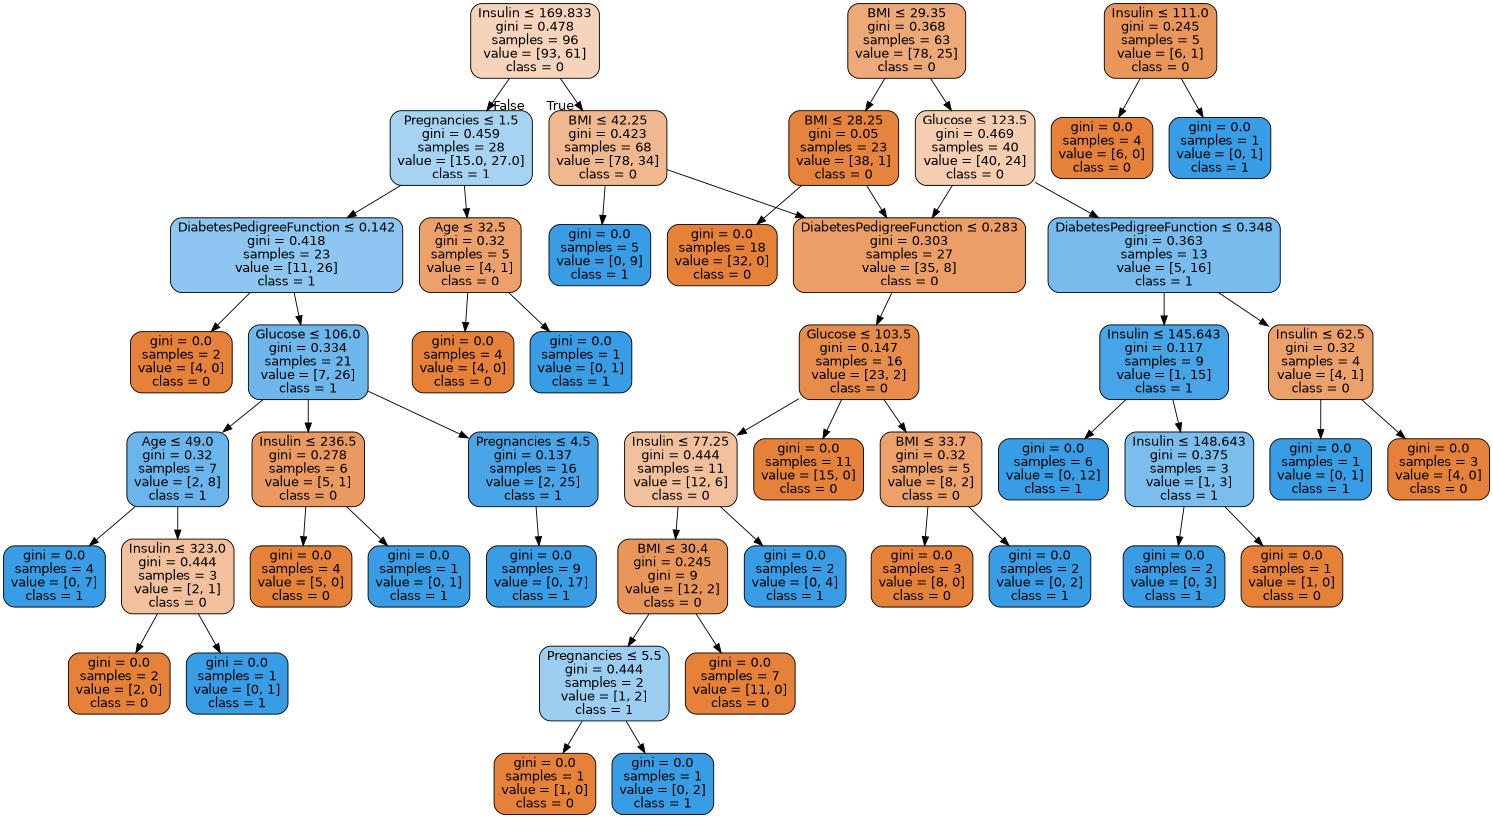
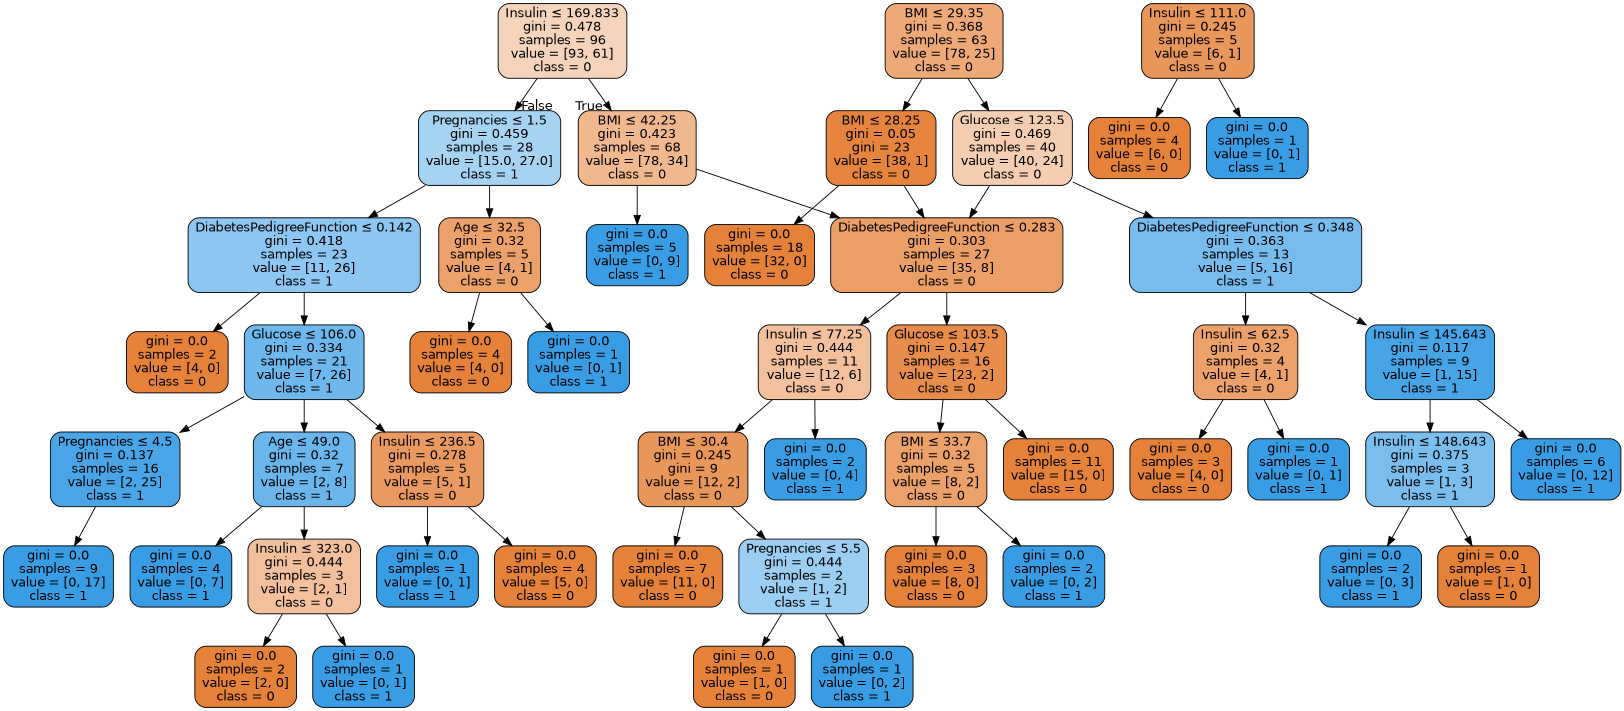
  digraph {
    node [color=black fillcolor="#399de5" fontname=helvetica shape=box style="filled, rounded"]
    edge [fontname=helvetica]
    n1 [fillcolor="#f6d4bb" label=<Insulin &le; 169.833<br/>gini = 0.478<br/>samples = 96<br/>value = [93, 61]<br/>class = 0>]
    n2 [fillcolor="#f0b88f" label=<BMI &le; 42.25<br/>gini = 0.423<br/>samples = 68<br/>value = [78, 34]<br/>class = 0>]
    n3 [fillcolor="#a7d3f3" label=<Pregnancies &le; 1.5<br/>gini = 0.459<br/>samples = 28<br/>value = [15.0, 27.0]<br/>class = 1>]
    n4 [label=<gini = 0.0<br/>samples = 5<br/>value = [0, 9]<br/>class = 1>]
    n5 [fillcolor="#eb9e66" label=<DiabetesPedigreeFunction &le; 0.283<br/>gini = 0.303<br/>samples = 27<br/>value = [35, 8]<br/>class = 0>]
    n6 [fillcolor="#eca06a" label=<Age &le; 32.5<br/>gini = 0.32<br/>samples = 5<br/>value = [4, 1]<br/>class = 0>]
    n7 [fillcolor="#8dc6f0" label=<DiabetesPedigreeFunction &le; 0.142<br/>gini = 0.418<br/>samples = 23<br/>value = [11, 26]<br/>class = 1>]
    n8 [fillcolor="#eda978" label=<BMI &le; 29.35<br/>gini = 0.368<br/>samples = 63<br/>value = [78, 25]<br/>class = 0>]
-   n9 [fillcolor="#e6843e" label=<BMI &le; 28.25<br/>gini = 0.05<br/>samples = 23<br/>value = [38, 1]<br/>class = 0>]
+   n9 [fillcolor="#e6843e" label=<BMI &le; 28.25<br/>gini = 0.05<br/>gini = 23<br/>value = [38, 1]<br/>class = 0>]
    n10 [fillcolor="#f5cdb0" label=<Glucose &le; 123.5<br/>gini = 0.469<br/>samples = 40<br/>value = [40, 24]<br/>class = 0>]
    n11 [fillcolor="#e58139" label=<gini = 0.0<br/>samples = 18<br/>value = [32, 0]<br/>class = 0>]
    n12 [fillcolor="#77bced" label=<DiabetesPedigreeFunction &le; 0.348<br/>gini = 0.363<br/>samples = 13<br/>value = [5, 16]<br/>class = 1>]
    n13 [fillcolor="#e9965a" label=<Insulin &le; 111.0<br/>gini = 0.245<br/>samples = 5<br/>value = [6, 1]<br/>class = 0>]
    n14 [fillcolor="#e58139" label=<gini = 0.0<br/>samples = 4<br/>value = [6, 0]<br/>class = 0>]
    n15 [label=<gini = 0.0<br/>samples = 1<br/>value = [0, 1]<br/>class = 1>]
    n16 [fillcolor="#f2c09c" label=<Insulin &le; 77.25<br/>gini = 0.444<br/>samples = 11<br/>value = [12, 6]<br/>class = 0>]
    n17 [fillcolor="#e78c4a" label=<Glucose &le; 103.5<br/>gini = 0.147<br/>samples = 16<br/>value = [23, 2]<br/>class = 0>]
    n18 [fillcolor="#eca06a" label=<Insulin &le; 62.5<br/>gini = 0.32<br/>samples = 4<br/>value = [4, 1]<br/>class = 0>]
    n19 [fillcolor="#46a4e7" label=<Insulin &le; 145.643<br/>gini = 0.117<br/>samples = 9<br/>value = [1, 15]<br/>class = 1>]
    n20 [label=<gini = 0.0<br/>samples = 2<br/>value = [0, 4]<br/>class = 1>]
    n21 [fillcolor="#e9965a" label=<BMI &le; 30.4<br/>gini = 0.245<br/>gini = 9<br/>value = [12, 2]<br/>class = 0>]
    n22 [fillcolor="#e58139" label=<gini = 0.0<br/>samples = 11<br/>value = [15, 0]<br/>class = 0>]
    n23 [fillcolor="#eca06a" label=<BMI &le; 33.7<br/>gini = 0.32<br/>samples = 5<br/>value = [8, 2]<br/>class = 0>]
    n24 [fillcolor="#9ccef2" label=<Pregnancies &le; 5.5<br/>gini = 0.444<br/>samples = 2<br/>value = [1, 2]<br/>class = 1>]
    n25 [fillcolor="#e58139" label=<gini = 0.0<br/>samples = 7<br/>value = [11, 0]<br/>class = 0>]
    n26 [fillcolor="#e58139" label=<gini = 0.0<br/>samples = 1<br/>value = [1, 0]<br/>class = 0>]
    n27 [label=<gini = 0.0<br/>samples = 1<br/>value = [0, 2]<br/>class = 1>]
    n28 [label=<gini = 0.0<br/>samples = 2<br/>value = [0, 2]<br/>class = 1>]
    n29 [fillcolor="#e58139" label=<gini = 0.0<br/>samples = 3<br/>value = [8, 0]<br/>class = 0>]
    n30 [label=<gini = 0.0<br/>samples = 1<br/>value = [0, 1]<br/>class = 1>]
    n31 [fillcolor="#e58139" label=<gini = 0.0<br/>samples = 3<br/>value = [4, 0]<br/>class = 0>]
    n32 [label=<gini = 0.0<br/>samples = 6<br/>value = [0, 12]<br/>class = 1>]
    n33 [fillcolor="#7bbeee" label=<Insulin &le; 148.643<br/>gini = 0.375<br/>samples = 3<br/>value = [1, 3]<br/>class = 1>]
    n34 [fillcolor="#e58139" label=<gini = 0.0<br/>samples = 1<br/>value = [1, 0]<br/>class = 0>]
    n35 [label=<gini = 0.0<br/>samples = 2<br/>value = [0, 3]<br/>class = 1>]
    n36 [fillcolor="#e58139" label=<gini = 0.0<br/>samples = 4<br/>value = [4, 0]<br/>class = 0>]
    n37 [label=<gini = 0.0<br/>samples = 1<br/>value = [0, 1]<br/>class = 1>]
    n38 [fillcolor="#e58139" label=<gini = 0.0<br/>samples = 2<br/>value = [4, 0]<br/>class = 0>]
    n39 [fillcolor="#6eb7ec" label=<Glucose &le; 106.0<br/>gini = 0.334<br/>samples = 21<br/>value = [7, 26]<br/>class = 1>]
-   n40 [fillcolor="#ea9a61" label=<Insulin &le; 236.5<br/>gini = 0.278<br/>samples = 6<br/>value = [5, 1]<br/>class = 0>]
+   n40 [fillcolor="#ea9a61" label=<Insulin &le; 236.5<br/>gini = 0.278<br/>samples = 5<br/>value = [5, 1]<br/>class = 0>]
    n41 [fillcolor="#49a5e7" label=<Pregnancies &le; 4.5<br/>gini = 0.137<br/>samples = 16<br/>value = [2, 25]<br/>class = 1>]
    n42 [fillcolor="#6ab6ec" label=<Age &le; 49.0<br/>gini = 0.32<br/>samples = 7<br/>value = [2, 8]<br/>class = 1>]
    n43 [fillcolor="#e58139" label=<gini = 0.0<br/>samples = 4<br/>value = [5, 0]<br/>class = 0>]
    n44 [label=<gini = 0.0<br/>samples = 1<br/>value = [0, 1]<br/>class = 1>]
    n45 [label=<gini = 0.0<br/>samples = 9<br/>value = [0, 17]<br/>class = 1>]
    n46 [label=<gini = 0.0<br/>samples = 4<br/>value = [0, 7]<br/>class = 1>]
    n47 [fillcolor="#f2c09c" label=<Insulin &le; 323.0<br/>gini = 0.444<br/>samples = 3<br/>value = [2, 1]<br/>class = 0>]
    n48 [fillcolor="#e58139" label=<gini = 0.0<br/>samples = 2<br/>value = [2, 0]<br/>class = 0>]
    n49 [label=<gini = 0.0<br/>samples = 1<br/>value = [0, 1]<br/>class = 1>]
    n1 -> n2 [headlabel=True labelangle=45 labeldistance=2.5]
    n1 -> n3 [headlabel=False labelangle=-45 labeldistance=2.5]
    n2 -> n4
    n2 -> n5
    n3 -> n6
    n3 -> n7
-   n17 -> n16
+   n5 -> n16
    n5 -> n17
    n6 -> n36
    n6 -> n37
    n7 -> n38
    n7 -> n39
    n8 -> n9
    n8 -> n10
    n9 -> n5
    n9 -> n11
    n10 -> n5
    n10 -> n12
    n12 -> n18
    n12 -> n19
    n13 -> n14
    n13 -> n15
    n16 -> n20
    n16 -> n21
    n17 -> n22
    n17 -> n23
    n18 -> n30
    n18 -> n31
    n19 -> n32
    n19 -> n33
    n21 -> n24
    n21 -> n25
    n23 -> n28
    n23 -> n29
    n24 -> n26
    n24 -> n27
    n33 -> n34
    n33 -> n35
    n39 -> n40
    n39 -> n41
    n39 -> n42
    n40 -> n43
    n40 -> n44
    n41 -> n45
    n42 -> n46
    n42 -> n47
    n47 -> n48
    n47 -> n49
  }
